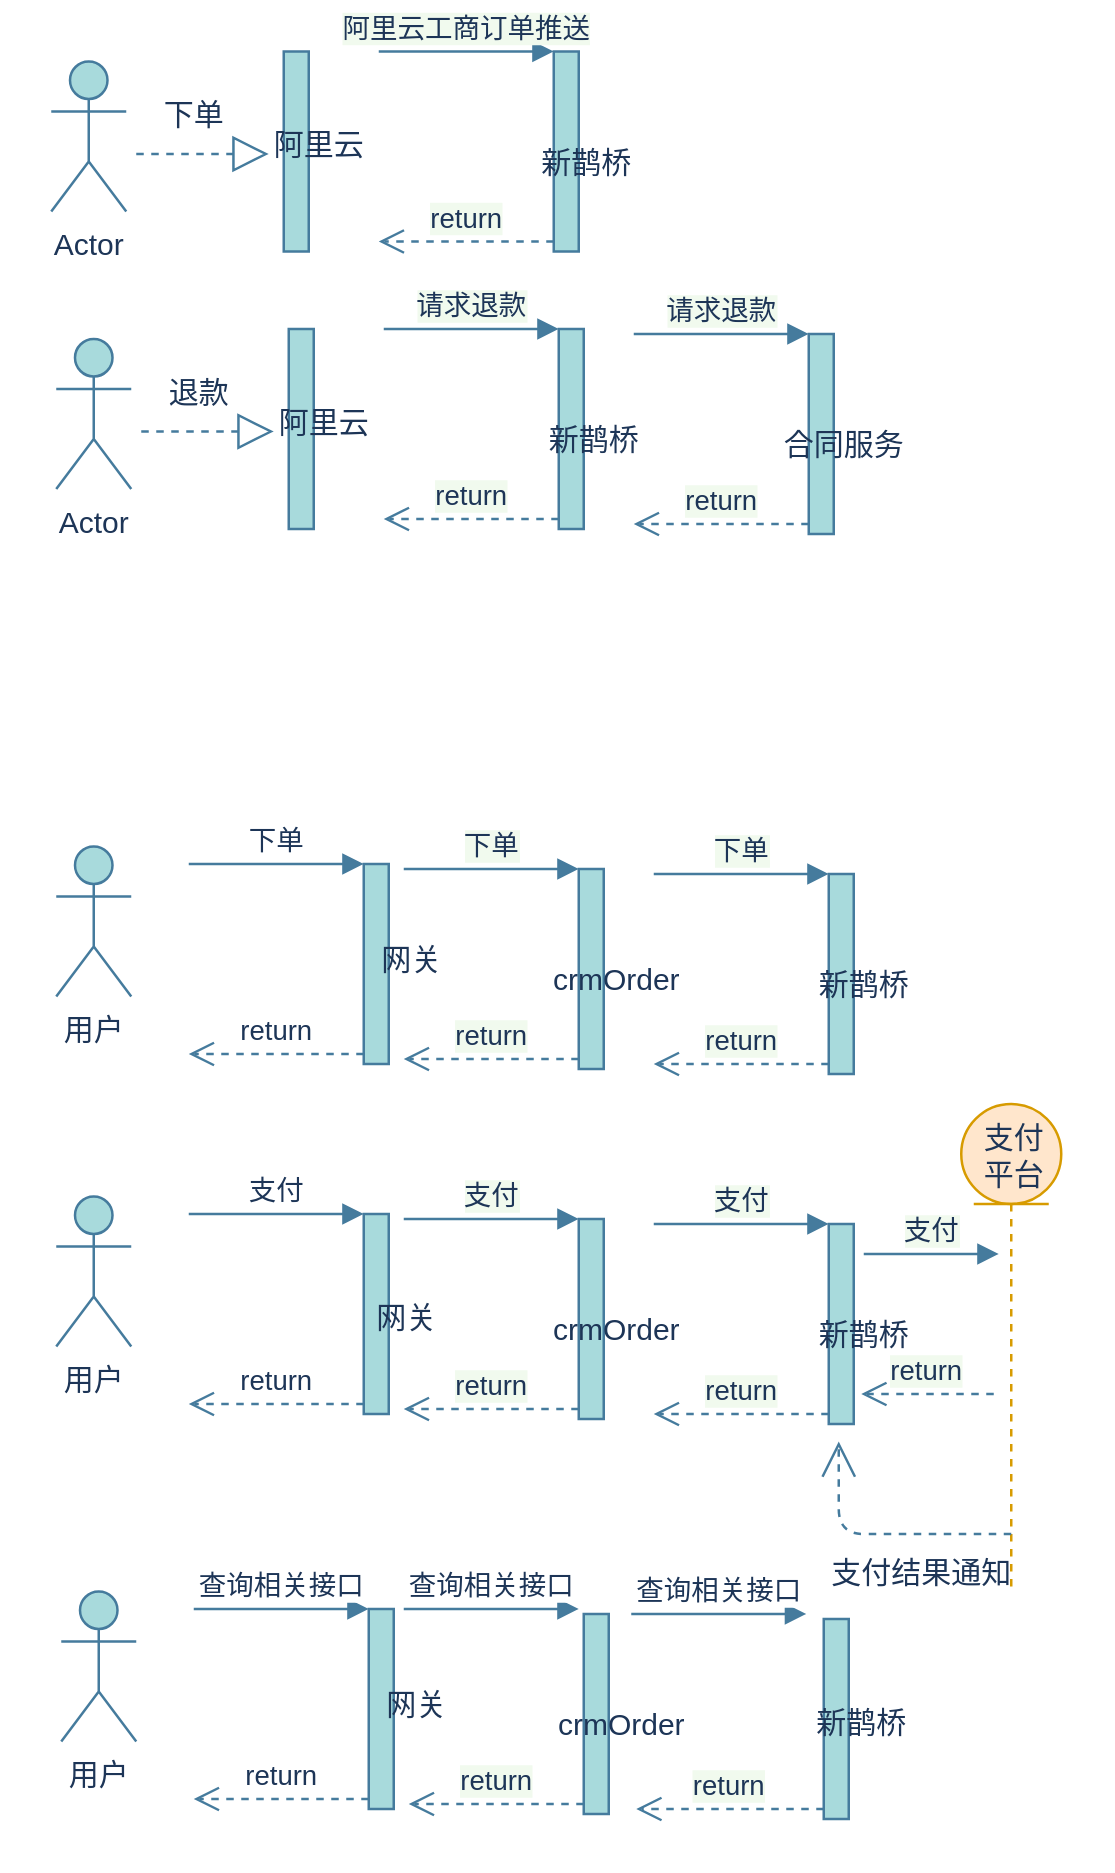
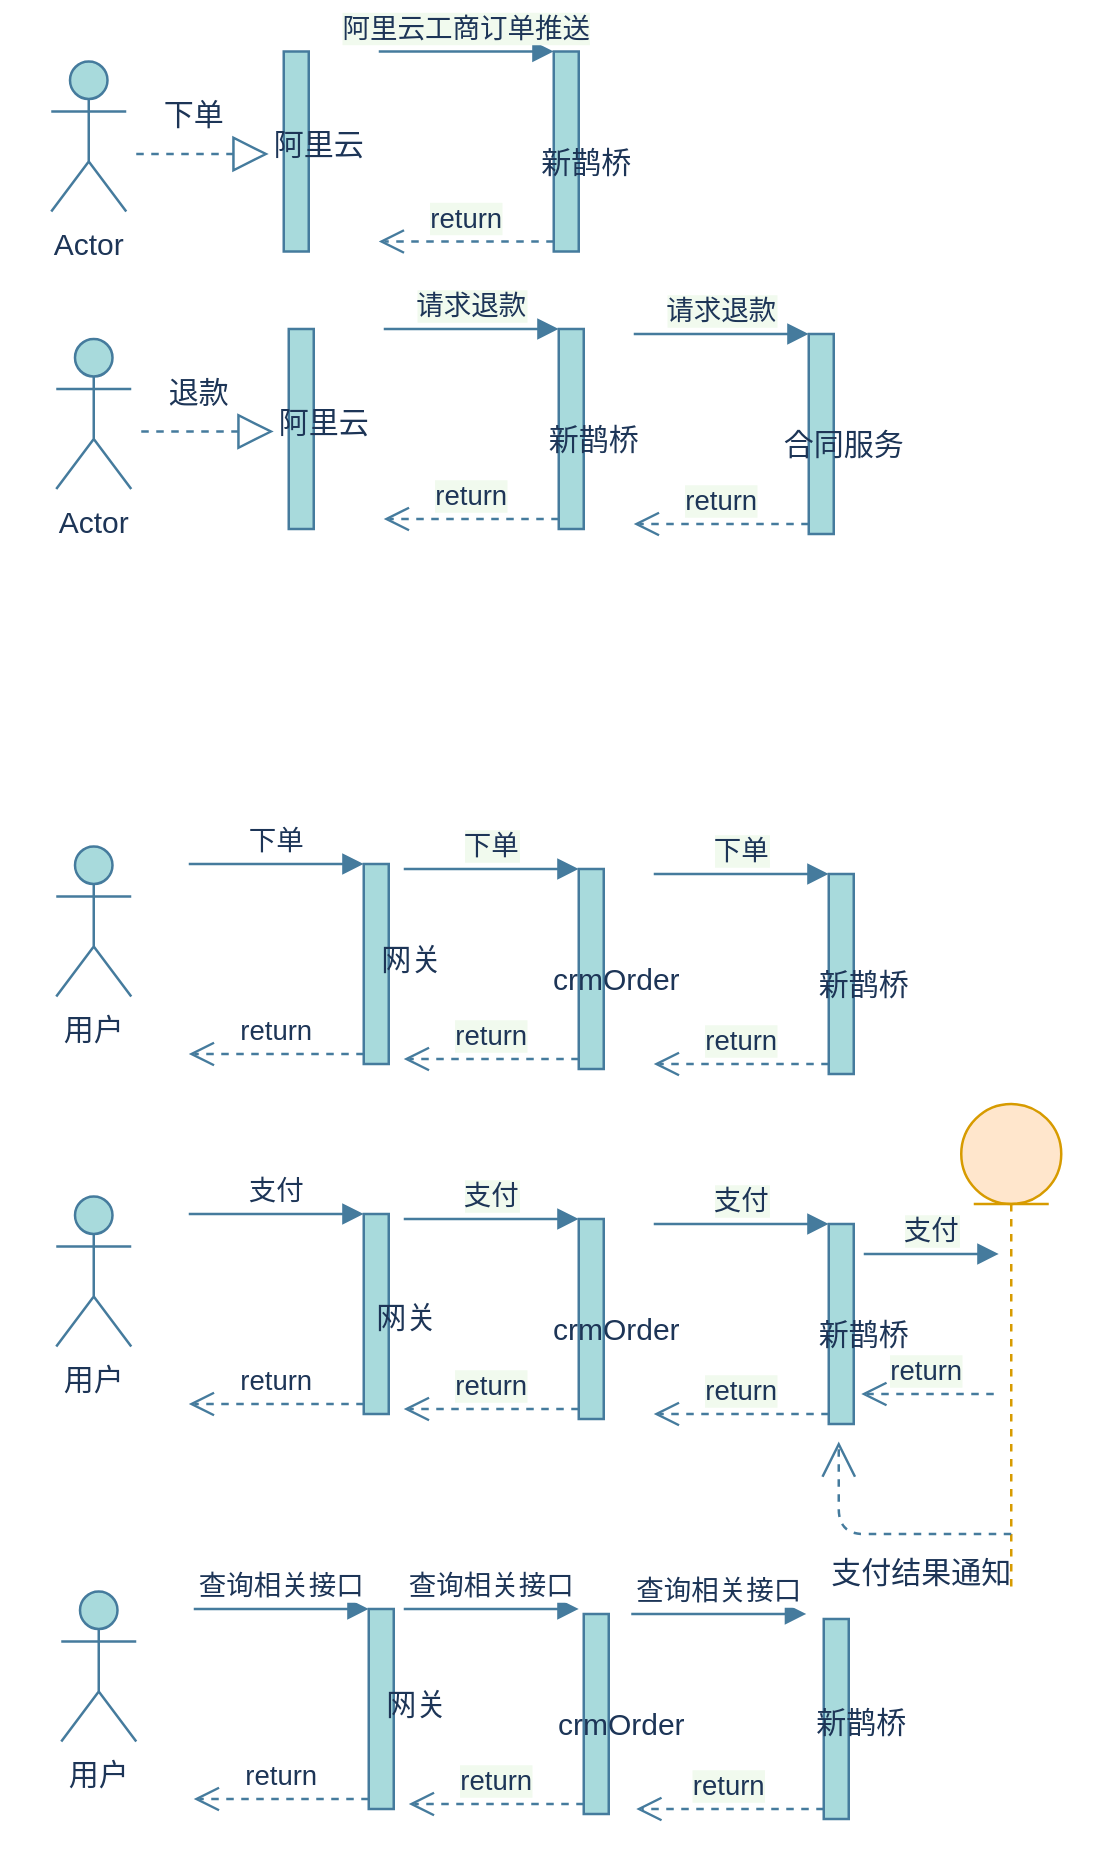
  <mxCell id="0" />
  <mxCell id="1" parent="0" />
  <mxCell id="2" value="Actor" style="shape=umlActor;verticalLabelPosition=bottom;verticalAlign=top;html=1;outlineConnect=0;fillColor=#A8DADC;strokeColor=#457B9D;fontColor=#1D3557;" vertex="1" parent="1"><mxGeometry x="20" y="24" width="30" height="60" as="geometry" /></mxCell>
  <mxCell id="3" value="" style="html=1;points=[];perimeter=orthogonalPerimeter;fillColor=#A8DADC;strokeColor=#457B9D;fontColor=#1D3557;" vertex="1" parent="1"><mxGeometry x="221" y="20" width="10" height="80" as="geometry" /></mxCell>
  <mxCell id="4" value="阿里云工商订单推送" style="html=1;verticalAlign=bottom;endArrow=block;entryX=0;entryY=0;labelBackgroundColor=#F1FAEE;strokeColor=#457B9D;fontColor=#1D3557;" edge="1" target="3" parent="1"><mxGeometry relative="1" as="geometry"><mxPoint x="151" y="20" as="sourcePoint" /></mxGeometry></mxCell>
  <mxCell id="5" value="return" style="html=1;verticalAlign=bottom;endArrow=open;dashed=1;endSize=8;exitX=0;exitY=0.95;labelBackgroundColor=#F1FAEE;strokeColor=#457B9D;fontColor=#1D3557;" edge="1" source="3" parent="1"><mxGeometry relative="1" as="geometry"><mxPoint x="151" y="96" as="targetPoint" /></mxGeometry></mxCell>
  <mxCell id="6" value="" style="html=1;points=[];perimeter=orthogonalPerimeter;fillColor=#A8DADC;strokeColor=#457B9D;fontColor=#1D3557;" vertex="1" parent="1"><mxGeometry x="113" y="20" width="10" height="80" as="geometry" /></mxCell>
  <mxCell id="7" value="" style="endArrow=block;dashed=1;endFill=0;endSize=12;html=1;labelBackgroundColor=#F1FAEE;strokeColor=#457B9D;fontColor=#1D3557;" edge="1" parent="1"><mxGeometry width="160" relative="1" as="geometry"><mxPoint x="54" y="61" as="sourcePoint" /><mxPoint x="107" y="61" as="targetPoint" /></mxGeometry></mxCell>
  <mxCell id="8" value="下单" style="text;html=1;align=center;verticalAlign=middle;resizable=0;points=[];autosize=1;fontColor=#1D3557;" vertex="1" parent="1"><mxGeometry x="60" y="37" width="34" height="18" as="geometry" /></mxCell>
  <mxCell id="9" value="阿里云" style="text;html=1;align=center;verticalAlign=middle;resizable=0;points=[];autosize=1;fontColor=#1D3557;" vertex="1" parent="1"><mxGeometry x="104" y="49" width="46" height="18" as="geometry" /></mxCell>
  <mxCell id="10" value="新鹊桥" style="text;html=1;align=center;verticalAlign=middle;resizable=0;points=[];autosize=1;fontColor=#1D3557;" vertex="1" parent="1"><mxGeometry x="211" y="56" width="46" height="18" as="geometry" /></mxCell>
  <mxCell id="11" value="Actor" style="shape=umlActor;verticalLabelPosition=bottom;verticalAlign=top;html=1;outlineConnect=0;fillColor=#A8DADC;strokeColor=#457B9D;fontColor=#1D3557;" vertex="1" parent="1"><mxGeometry x="22" y="135" width="30" height="60" as="geometry" /></mxCell>
  <mxCell id="12" value="" style="html=1;points=[];perimeter=orthogonalPerimeter;fillColor=#A8DADC;strokeColor=#457B9D;fontColor=#1D3557;" vertex="1" parent="1"><mxGeometry x="223" y="131" width="10" height="80" as="geometry" /></mxCell>
  <mxCell id="13" value="请求退款" style="html=1;verticalAlign=bottom;endArrow=block;entryX=0;entryY=0;labelBackgroundColor=#F1FAEE;strokeColor=#457B9D;fontColor=#1D3557;" edge="1" parent="1" target="12"><mxGeometry relative="1" as="geometry"><mxPoint x="153" y="131" as="sourcePoint" /></mxGeometry></mxCell>
  <mxCell id="14" value="return" style="html=1;verticalAlign=bottom;endArrow=open;dashed=1;endSize=8;exitX=0;exitY=0.95;labelBackgroundColor=#F1FAEE;strokeColor=#457B9D;fontColor=#1D3557;" edge="1" parent="1" source="12"><mxGeometry relative="1" as="geometry"><mxPoint x="153" y="207" as="targetPoint" /></mxGeometry></mxCell>
  <mxCell id="15" value="" style="html=1;points=[];perimeter=orthogonalPerimeter;fillColor=#A8DADC;strokeColor=#457B9D;fontColor=#1D3557;" vertex="1" parent="1"><mxGeometry x="115" y="131" width="10" height="80" as="geometry" /></mxCell>
  <mxCell id="16" value="" style="endArrow=block;dashed=1;endFill=0;endSize=12;html=1;labelBackgroundColor=#F1FAEE;strokeColor=#457B9D;fontColor=#1D3557;" edge="1" parent="1"><mxGeometry width="160" relative="1" as="geometry"><mxPoint x="56" y="172" as="sourcePoint" /><mxPoint x="109" y="172" as="targetPoint" /></mxGeometry></mxCell>
  <mxCell id="17" value="退款" style="text;html=1;align=center;verticalAlign=middle;resizable=0;points=[];autosize=1;fontColor=#1D3557;" vertex="1" parent="1"><mxGeometry x="62" y="148" width="34" height="18" as="geometry" /></mxCell>
  <mxCell id="18" value="阿里云" style="text;html=1;align=center;verticalAlign=middle;resizable=0;points=[];autosize=1;fontColor=#1D3557;" vertex="1" parent="1"><mxGeometry x="106" y="160" width="46" height="18" as="geometry" /></mxCell>
  <mxCell id="19" value="新鹊桥" style="text;html=1;align=center;verticalAlign=middle;resizable=0;points=[];autosize=1;fontColor=#1D3557;" vertex="1" parent="1"><mxGeometry x="214" y="167" width="46" height="18" as="geometry" /></mxCell>
  <mxCell id="20" value="" style="html=1;points=[];perimeter=orthogonalPerimeter;fillColor=#A8DADC;strokeColor=#457B9D;fontColor=#1D3557;" vertex="1" parent="1"><mxGeometry x="323" y="133" width="10" height="80" as="geometry" /></mxCell>
  <mxCell id="21" value="请求退款" style="html=1;verticalAlign=bottom;endArrow=block;entryX=0;entryY=0;labelBackgroundColor=#F1FAEE;strokeColor=#457B9D;fontColor=#1D3557;" edge="1" parent="1" target="20"><mxGeometry relative="1" as="geometry"><mxPoint x="253" y="133" as="sourcePoint" /></mxGeometry></mxCell>
  <mxCell id="22" value="return" style="html=1;verticalAlign=bottom;endArrow=open;dashed=1;endSize=8;exitX=0;exitY=0.95;labelBackgroundColor=#F1FAEE;strokeColor=#457B9D;fontColor=#1D3557;" edge="1" parent="1" source="20"><mxGeometry relative="1" as="geometry"><mxPoint x="253" y="209" as="targetPoint" /></mxGeometry></mxCell>
  <mxCell id="23" value="合同服务" style="text;html=1;align=center;verticalAlign=middle;resizable=0;points=[];autosize=1;fontColor=#1D3557;" vertex="1" parent="1"><mxGeometry x="308" y="169" width="58" height="18" as="geometry" /></mxCell>
  <mxCell id="24" value="用户" style="shape=umlActor;verticalLabelPosition=bottom;verticalAlign=top;html=1;outlineConnect=0;fillColor=#A8DADC;strokeColor=#457B9D;fontColor=#1D3557;" vertex="1" parent="1"><mxGeometry x="22" y="338" width="30" height="60" as="geometry" /></mxCell>
  <mxCell id="25" value="" style="html=1;points=[];perimeter=orthogonalPerimeter;fillColor=#A8DADC;strokeColor=#457B9D;fontColor=#1D3557;" vertex="1" parent="1"><mxGeometry x="231" y="347" width="10" height="80" as="geometry" /></mxCell>
  <mxCell id="26" value="下单" style="html=1;verticalAlign=bottom;endArrow=block;entryX=0;entryY=0;labelBackgroundColor=#F1FAEE;strokeColor=#457B9D;fontColor=#1D3557;" edge="1" parent="1" target="25"><mxGeometry relative="1" as="geometry"><mxPoint x="161" y="347" as="sourcePoint" /></mxGeometry></mxCell>
  <mxCell id="27" value="return" style="html=1;verticalAlign=bottom;endArrow=open;dashed=1;endSize=8;exitX=0;exitY=0.95;labelBackgroundColor=#F1FAEE;strokeColor=#457B9D;fontColor=#1D3557;" edge="1" parent="1" source="25"><mxGeometry relative="1" as="geometry"><mxPoint x="161" y="423" as="targetPoint" /></mxGeometry></mxCell>
  <mxCell id="28" value="crmOrder" style="text;html=1;align=center;verticalAlign=middle;resizable=0;points=[];autosize=1;fontColor=#1D3557;" vertex="1" parent="1"><mxGeometry x="215" y="383" width="61" height="18" as="geometry" /></mxCell>
  <mxCell id="29" value="" style="html=1;points=[];perimeter=orthogonalPerimeter;fillColor=#A8DADC;strokeColor=#457B9D;fontColor=#1D3557;" vertex="1" parent="1"><mxGeometry x="331" y="349" width="10" height="80" as="geometry" /></mxCell>
  <mxCell id="30" value="下单" style="html=1;verticalAlign=bottom;endArrow=block;entryX=0;entryY=0;labelBackgroundColor=#F1FAEE;strokeColor=#457B9D;fontColor=#1D3557;" edge="1" parent="1" target="29"><mxGeometry relative="1" as="geometry"><mxPoint x="261" y="349" as="sourcePoint" /></mxGeometry></mxCell>
  <mxCell id="31" value="return" style="html=1;verticalAlign=bottom;endArrow=open;dashed=1;endSize=8;exitX=0;exitY=0.95;labelBackgroundColor=#F1FAEE;strokeColor=#457B9D;fontColor=#1D3557;" edge="1" parent="1" source="29"><mxGeometry relative="1" as="geometry"><mxPoint x="261" y="425" as="targetPoint" /></mxGeometry></mxCell>
  <mxCell id="32" value="新鹊桥" style="text;html=1;align=center;verticalAlign=middle;resizable=0;points=[];autosize=1;fontColor=#1D3557;" vertex="1" parent="1"><mxGeometry x="322" y="385" width="46" height="18" as="geometry" /></mxCell>
  <mxCell id="33" value="" style="html=1;points=[];perimeter=orthogonalPerimeter;rounded=0;sketch=0;strokeColor=#457B9D;fillColor=#A8DADC;fontColor=#1D3557;" vertex="1" parent="1"><mxGeometry x="145" y="345" width="10" height="80" as="geometry" /></mxCell>
  <mxCell id="34" value="下单" style="html=1;verticalAlign=bottom;endArrow=block;entryX=0;entryY=0;strokeColor=#457B9D;fillColor=#A8DADC;fontColor=#1D3557;" edge="1" target="33" parent="1"><mxGeometry relative="1" as="geometry"><mxPoint x="75" y="345" as="sourcePoint" /></mxGeometry></mxCell>
  <mxCell id="35" value="return" style="html=1;verticalAlign=bottom;endArrow=open;dashed=1;endSize=8;exitX=0;exitY=0.95;strokeColor=#457B9D;fillColor=#A8DADC;fontColor=#1D3557;" edge="1" source="33" parent="1"><mxGeometry relative="1" as="geometry"><mxPoint x="75" y="421" as="targetPoint" /></mxGeometry></mxCell>
  <mxCell id="36" value="用户" style="shape=umlActor;verticalLabelPosition=bottom;verticalAlign=top;html=1;outlineConnect=0;fillColor=#A8DADC;strokeColor=#457B9D;fontColor=#1D3557;" vertex="1" parent="1"><mxGeometry x="22" y="478" width="30" height="60" as="geometry" /></mxCell>
  <mxCell id="37" value="" style="html=1;points=[];perimeter=orthogonalPerimeter;fillColor=#A8DADC;strokeColor=#457B9D;fontColor=#1D3557;" vertex="1" parent="1"><mxGeometry x="231" y="487" width="10" height="80" as="geometry" /></mxCell>
  <mxCell id="38" value="支付" style="html=1;verticalAlign=bottom;endArrow=block;entryX=0;entryY=0;labelBackgroundColor=#F1FAEE;strokeColor=#457B9D;fontColor=#1D3557;" edge="1" parent="1" target="37"><mxGeometry relative="1" as="geometry"><mxPoint x="161" y="487" as="sourcePoint" /></mxGeometry></mxCell>
  <mxCell id="39" value="return" style="html=1;verticalAlign=bottom;endArrow=open;dashed=1;endSize=8;exitX=0;exitY=0.95;labelBackgroundColor=#F1FAEE;strokeColor=#457B9D;fontColor=#1D3557;" edge="1" parent="1" source="37"><mxGeometry relative="1" as="geometry"><mxPoint x="161" y="563" as="targetPoint" /></mxGeometry></mxCell>
  <mxCell id="40" value="crmOrder" style="text;html=1;align=center;verticalAlign=middle;resizable=0;points=[];autosize=1;fontColor=#1D3557;" vertex="1" parent="1"><mxGeometry x="215" y="523" width="61" height="18" as="geometry" /></mxCell>
  <mxCell id="41" value="" style="html=1;points=[];perimeter=orthogonalPerimeter;fillColor=#A8DADC;strokeColor=#457B9D;fontColor=#1D3557;" vertex="1" parent="1"><mxGeometry x="331" y="489" width="10" height="80" as="geometry" /></mxCell>
  <mxCell id="42" value="支付" style="html=1;verticalAlign=bottom;endArrow=block;entryX=0;entryY=0;labelBackgroundColor=#F1FAEE;strokeColor=#457B9D;fontColor=#1D3557;" edge="1" parent="1" target="41"><mxGeometry relative="1" as="geometry"><mxPoint x="261" y="489" as="sourcePoint" /></mxGeometry></mxCell>
  <mxCell id="43" value="return" style="html=1;verticalAlign=bottom;endArrow=open;dashed=1;endSize=8;exitX=0;exitY=0.95;labelBackgroundColor=#F1FAEE;strokeColor=#457B9D;fontColor=#1D3557;" edge="1" parent="1" source="41"><mxGeometry relative="1" as="geometry"><mxPoint x="261" y="565" as="targetPoint" /></mxGeometry></mxCell>
  <mxCell id="44" value="新鹊桥" style="text;html=1;align=center;verticalAlign=middle;resizable=0;points=[];autosize=1;fontColor=#1D3557;" vertex="1" parent="1"><mxGeometry x="322" y="525" width="46" height="18" as="geometry" /></mxCell>
  <mxCell id="45" value="" style="html=1;points=[];perimeter=orthogonalPerimeter;rounded=0;sketch=0;strokeColor=#457B9D;fillColor=#A8DADC;fontColor=#1D3557;" vertex="1" parent="1"><mxGeometry x="145" y="485" width="10" height="80" as="geometry" /></mxCell>
  <mxCell id="46" value="支付" style="html=1;verticalAlign=bottom;endArrow=block;entryX=0;entryY=0;strokeColor=#457B9D;fillColor=#A8DADC;fontColor=#1D3557;" edge="1" parent="1" target="45"><mxGeometry relative="1" as="geometry"><mxPoint x="75" y="485" as="sourcePoint" /></mxGeometry></mxCell>
  <mxCell id="47" value="return" style="html=1;verticalAlign=bottom;endArrow=open;dashed=1;endSize=8;exitX=0;exitY=0.95;strokeColor=#457B9D;fillColor=#A8DADC;fontColor=#1D3557;" edge="1" parent="1" source="45"><mxGeometry relative="1" as="geometry"><mxPoint x="75" y="561" as="targetPoint" /></mxGeometry></mxCell>
  <mxCell id="48" value="网关" style="text;html=1;align=center;verticalAlign=middle;resizable=0;points=[];autosize=1;fontColor=#1D3557;" vertex="1" parent="1"><mxGeometry x="147" y="375" width="34" height="18" as="geometry" /></mxCell>
  <mxCell id="49" value="网关" style="text;html=1;align=center;verticalAlign=middle;resizable=0;points=[];autosize=1;fontColor=#1D3557;" vertex="1" parent="1"><mxGeometry x="145" y="518" width="34" height="18" as="geometry" /></mxCell>
  <mxCell id="50" value="" style="shape=umlLifeline;participant=umlEntity;perimeter=lifelinePerimeter;whiteSpace=wrap;html=1;container=1;collapsible=0;recursiveResize=0;verticalAlign=top;spacingTop=36;outlineConnect=0;rounded=0;sketch=0;strokeColor=#d79b00;fillColor=#ffe6cc;" vertex="1" parent="1"><mxGeometry x="384" y="441" width="40" height="195" as="geometry" /></mxCell>
- <mxCell id="51" value="支付&lt;br&gt;平台" style="text;html=1;align=center;verticalAlign=middle;resizable=0;points=[];autosize=1;fontColor=#1D3557;" vertex="1" parent="50"><mxGeometry x="4" y="5" width="34" height="32" as="geometry" /></mxCell>
  <mxCell id="52" value="支付" style="html=1;verticalAlign=bottom;endArrow=block;labelBackgroundColor=#F1FAEE;strokeColor=#457B9D;fontColor=#1D3557;" edge="1" parent="1"><mxGeometry relative="1" as="geometry"><mxPoint x="345" y="501" as="sourcePoint" /><mxPoint x="399" y="501" as="targetPoint" /></mxGeometry></mxCell>
  <mxCell id="53" value="return" style="html=1;verticalAlign=bottom;endArrow=open;dashed=1;endSize=8;labelBackgroundColor=#F1FAEE;strokeColor=#457B9D;fontColor=#1D3557;" edge="1" parent="1"><mxGeometry relative="1" as="geometry"><mxPoint x="344" y="557" as="targetPoint" /><mxPoint x="397" y="557" as="sourcePoint" /></mxGeometry></mxCell>
  <mxCell id="54" value="" style="endArrow=open;endFill=1;endSize=12;html=1;strokeColor=#457B9D;fillColor=#A8DADC;fontColor=#1D3557;dashed=1;" edge="1" parent="1"><mxGeometry width="160" relative="1" as="geometry"><mxPoint x="404" y="613" as="sourcePoint" /><mxPoint x="335" y="576" as="targetPoint" /><Array as="points"><mxPoint x="335" y="613" /></Array></mxGeometry></mxCell>
  <mxCell id="55" value="支付结果通知" style="text;html=1;align=center;verticalAlign=middle;resizable=0;points=[];autosize=1;fontColor=#1D3557;" vertex="1" parent="1"><mxGeometry x="327" y="620" width="82" height="18" as="geometry" /></mxCell>
  <mxCell id="56" value="用户" style="shape=umlActor;verticalLabelPosition=bottom;verticalAlign=top;html=1;outlineConnect=0;fillColor=#A8DADC;strokeColor=#457B9D;fontColor=#1D3557;" vertex="1" parent="1"><mxGeometry x="24" y="636" width="30" height="60" as="geometry" /></mxCell>
  <mxCell id="57" value="" style="html=1;points=[];perimeter=orthogonalPerimeter;fillColor=#A8DADC;strokeColor=#457B9D;fontColor=#1D3557;" vertex="1" parent="1"><mxGeometry x="233" y="645" width="10" height="80" as="geometry" /></mxCell>
  <mxCell id="58" value="return" style="html=1;verticalAlign=bottom;endArrow=open;dashed=1;endSize=8;exitX=0;exitY=0.95;labelBackgroundColor=#F1FAEE;strokeColor=#457B9D;fontColor=#1D3557;" edge="1" parent="1" source="57"><mxGeometry relative="1" as="geometry"><mxPoint x="163" y="721" as="targetPoint" /></mxGeometry></mxCell>
  <mxCell id="59" value="crmOrder" style="text;html=1;align=center;verticalAlign=middle;resizable=0;points=[];autosize=1;fontColor=#1D3557;" vertex="1" parent="1"><mxGeometry x="217" y="681" width="61" height="18" as="geometry" /></mxCell>
  <mxCell id="60" value="" style="html=1;points=[];perimeter=orthogonalPerimeter;fillColor=#A8DADC;strokeColor=#457B9D;fontColor=#1D3557;" vertex="1" parent="1"><mxGeometry x="329" y="647" width="10" height="80" as="geometry" /></mxCell>
  <mxCell id="61" value="return" style="html=1;verticalAlign=bottom;endArrow=open;dashed=1;endSize=8;exitX=0;exitY=0.95;labelBackgroundColor=#F1FAEE;strokeColor=#457B9D;fontColor=#1D3557;" edge="1" parent="1" source="60"><mxGeometry relative="1" as="geometry"><mxPoint x="254" y="723" as="targetPoint" /></mxGeometry></mxCell>
  <mxCell id="62" value="" style="html=1;points=[];perimeter=orthogonalPerimeter;rounded=0;sketch=0;strokeColor=#457B9D;fillColor=#A8DADC;fontColor=#1D3557;" vertex="1" parent="1"><mxGeometry x="147" y="643" width="10" height="80" as="geometry" /></mxCell>
  <mxCell id="63" value="查询相关接口" style="html=1;verticalAlign=bottom;endArrow=block;entryX=0;entryY=0;strokeColor=#457B9D;fillColor=#A8DADC;fontColor=#1D3557;" edge="1" parent="1" target="62"><mxGeometry relative="1" as="geometry"><mxPoint x="77" y="643" as="sourcePoint" /></mxGeometry></mxCell>
  <mxCell id="64" value="return" style="html=1;verticalAlign=bottom;endArrow=open;dashed=1;endSize=8;exitX=0;exitY=0.95;strokeColor=#457B9D;fillColor=#A8DADC;fontColor=#1D3557;" edge="1" parent="1" source="62"><mxGeometry relative="1" as="geometry"><mxPoint x="77" y="719" as="targetPoint" /></mxGeometry></mxCell>
  <mxCell id="65" value="网关" style="text;html=1;align=center;verticalAlign=middle;resizable=0;points=[];autosize=1;fontColor=#1D3557;" vertex="1" parent="1"><mxGeometry x="149" y="673" width="34" height="18" as="geometry" /></mxCell>
  <mxCell id="66" value="查询相关接口" style="html=1;verticalAlign=bottom;endArrow=block;entryX=0;entryY=0;strokeColor=#457B9D;fillColor=#A8DADC;fontColor=#1D3557;" edge="1" parent="1"><mxGeometry relative="1" as="geometry"><mxPoint x="161" y="643" as="sourcePoint" /><mxPoint x="231" y="643" as="targetPoint" /></mxGeometry></mxCell>
  <mxCell id="67" value="查询相关接口" style="html=1;verticalAlign=bottom;endArrow=block;entryX=0;entryY=0;strokeColor=#457B9D;fillColor=#A8DADC;fontColor=#1D3557;" edge="1" parent="1"><mxGeometry relative="1" as="geometry"><mxPoint x="252" y="645" as="sourcePoint" /><mxPoint x="322" y="645" as="targetPoint" /></mxGeometry></mxCell>
  <mxCell id="68" value="新鹊桥" style="text;html=1;align=center;verticalAlign=middle;resizable=0;points=[];autosize=1;fontColor=#1D3557;" vertex="1" parent="1"><mxGeometry x="321" y="680" width="46" height="18" as="geometry" /></mxCell>
